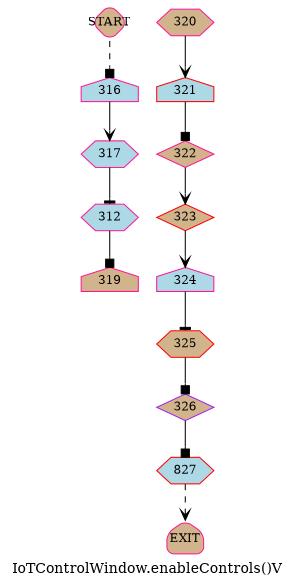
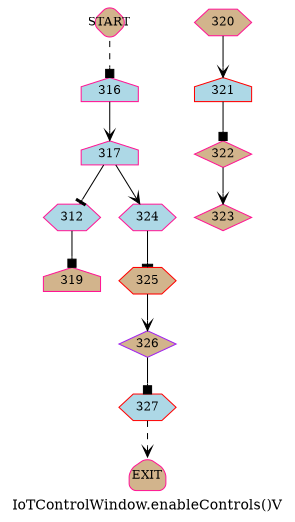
  digraph {
    label="IoTControlWindow.enableControls()V"
    node [color=deeppink fillcolor=tan fixedsize=true fontsize=12 shape=house style=filled]
    edge [arrowhead=vee style=solid]
    n1 [fillcolor=lightblue height=0.36 label=316 width=0.78]
-   n2 [fillcolor=lightblue height=0.36 label=317 shape=hexagon width=0.78]
+   n2 [fillcolor=lightblue height=0.36 label=317 width=0.78]
    n3 [fillcolor=lightblue height=0.36 label=312 shape=hexagon width=0.78]
    n4 [height=0.36 label=319 width=0.78]
    n5 [height=0.36 label=320 shape=hexagon width=0.78]
    n6 [color=red fillcolor=lightblue height=0.36 label=321 width=0.78]
    n7 [height=0.36 label=322 shape=diamond width=0.78]
-   n8 [color=red height=0.36 label=323 shape=diamond width=0.78]
-   n9 [fillcolor=lightblue height=0.36 label=324 width=0.78]
+   n8 [height=0.36 label=323 shape=diamond width=0.78]
+   n9 [fillcolor=lightblue height=0.36 label=324 shape=hexagon width=0.78]
    n10 [color=red height=0.36 label=325 shape=hexagon width=0.78]
    n11 [color=purple height=0.36 label=326 shape=diamond width=0.78]
-   n12 [color=red fillcolor=lightblue height=0.36 label=827 shape=hexagon width=0.78]
+   n12 [color=red fillcolor=lightblue height=0.36 label=327 shape=hexagon width=0.78]
    n13 [height=0.5 label=EXIT style="filled, rounded" width=0.5]
    n14 [height=0.5 label=START shape=diamond style="filled, rounded" width=0.5]
    n1 -> n2
    n2 -> n3 [arrowhead=tee]
    n3 -> n4 [arrowhead=box]
    n5 -> n6
    n6 -> n7 [arrowhead=box]
    n7 -> n8
-   n8 -> n9
+   n2 -> n9
    n9 -> n10 [arrowhead=tee]
-   n10 -> n11 [arrowhead=box]
+   n10 -> n11
    n11 -> n12 [arrowhead=box]
    n12 -> n13 [style=dashed]
    n14 -> n1 [arrowhead=box style=dashed]
  }
